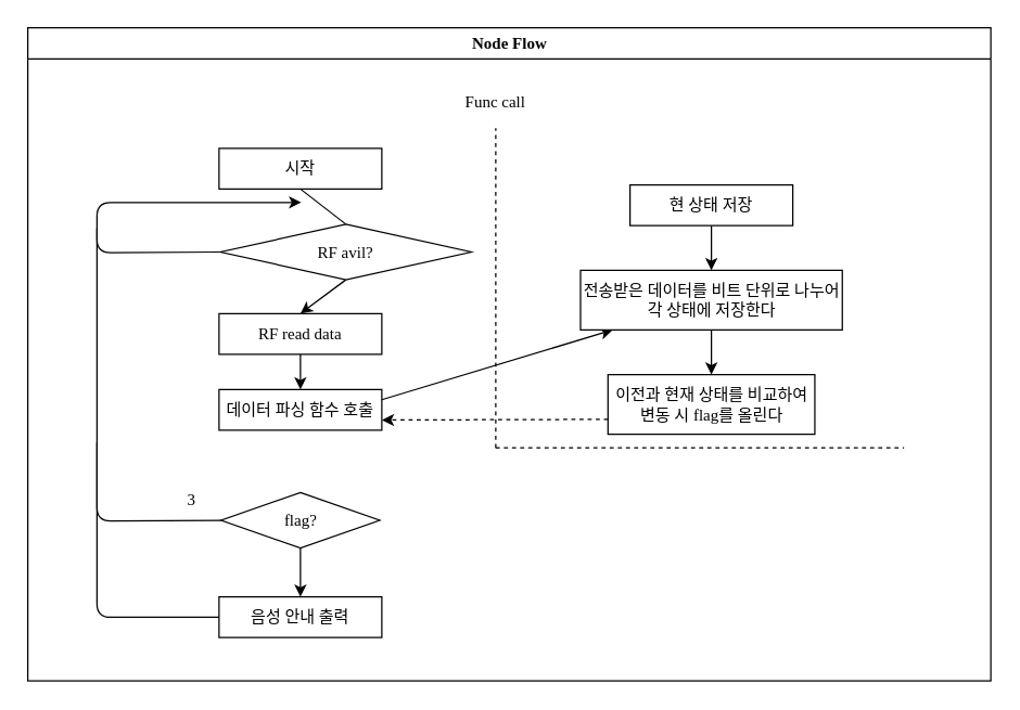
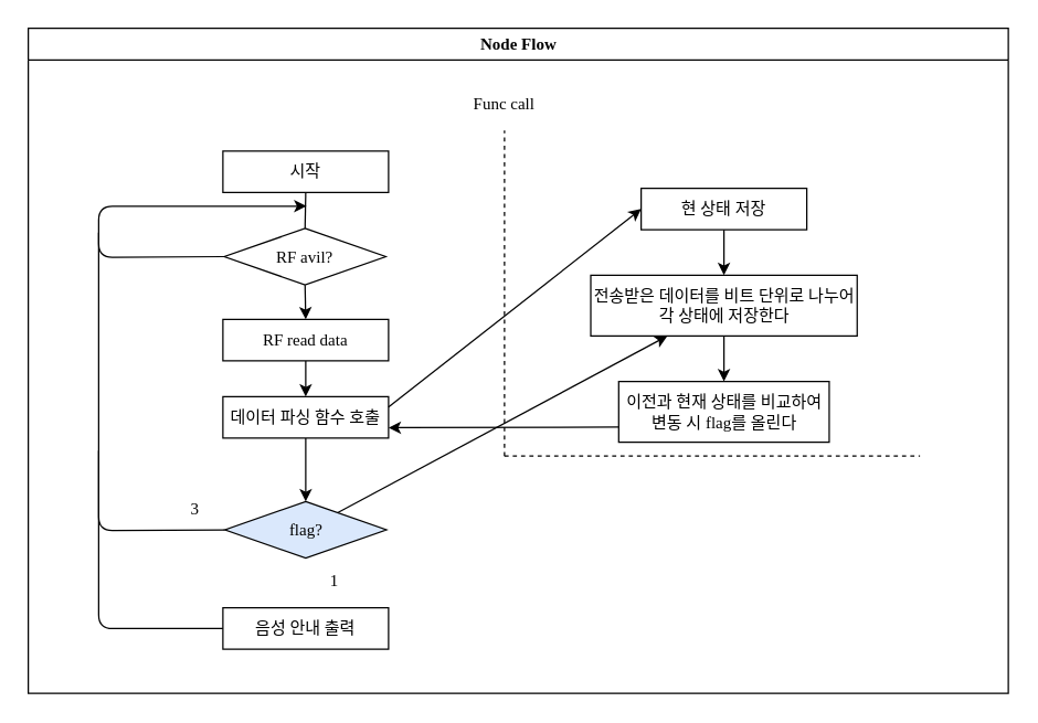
  <mxCell id="0" />
  <mxCell id="1" parent="0" />
  <mxCell id="2" value="Node Flow" style="swimlane;strokeWidth=1;fontSize=12;startSize=23;fontFamily=프리텐다드;html=1;fontSource=https%3A%2F%2Fcdn.jsdelivr.net%2Fgh%2FProject-Noonnu%2Fnoonfonts_2107%401.1%2FPretendard-Regular.woff;" vertex="1" parent="1"><mxGeometry x="20" y="20" width="710" height="482" as="geometry"><mxRectangle x="59" y="70" width="84" height="23" as="alternateBounds" /></mxGeometry></mxCell>
  <mxCell id="3" style="edgeStyle=none;html=1;exitX=0.5;exitY=1;exitDx=0;exitDy=0;entryX=0.5;entryY=0;entryDx=0;entryDy=0;fontFamily=프리텐다드;fontSource=https%3A%2F%2Fcdn.jsdelivr.net%2Fgh%2FProject-Noonnu%2Fnoonfonts_2107%401.1%2FPretendard-Regular.woff;endArrow=none;" edge="1" parent="2" source="4" target="6"><mxGeometry relative="1" as="geometry" /></mxCell>
  <mxCell id="4" value="시작" style="rounded=0;whiteSpace=wrap;html=1;fontFamily=프리텐다드;fontSource=https%3A%2F%2Fcdn.jsdelivr.net%2Fgh%2FProject-Noonnu%2Fnoonfonts_2107%401.1%2FPretendard-Regular.woff;" vertex="1" parent="2"><mxGeometry x="141" y="89" width="120" height="30" as="geometry" /></mxCell>
  <mxCell id="5" style="edgeStyle=none;html=1;exitX=0.5;exitY=1;exitDx=0;exitDy=0;entryX=0.5;entryY=0;entryDx=0;entryDy=0;fontFamily=프리텐다드;fontSource=https%3A%2F%2Fcdn.jsdelivr.net%2Fgh%2FProject-Noonnu%2Fnoonfonts_2107%401.1%2FPretendard-Regular.woff;" edge="1" parent="2" source="6" target="8"><mxGeometry relative="1" as="geometry" /></mxCell>
- <mxCell id="6" value="RF avil?" style="rhombus;whiteSpace=wrap;html=1;fontFamily=프리텐다드;fontSource=https%3A%2F%2Fcdn.jsdelivr.net%2Fgh%2FProject-Noonnu%2Fnoonfonts_2107%401.1%2FPretendard-Regular.woff;" vertex="1" parent="2"><mxGeometry x="142" y="145" width="185" height="41" as="geometry" /></mxCell>
+ <mxCell id="6" value="RF avil?" style="rhombus;whiteSpace=wrap;html=1;fontFamily=프리텐다드;fontSource=https%3A%2F%2Fcdn.jsdelivr.net%2Fgh%2FProject-Noonnu%2Fnoonfonts_2107%401.1%2FPretendard-Regular.woff;" vertex="1" parent="2"><mxGeometry x="142" y="145" width="117" height="41" as="geometry" /></mxCell>
  <mxCell id="7" value="" style="edgeStyle=none;html=1;fontFamily=프리텐다드;fontSource=https%3A%2F%2Fcdn.jsdelivr.net%2Fgh%2FProject-Noonnu%2Fnoonfonts_2107%401.1%2FPretendard-Regular.woff;" edge="1" parent="2" source="8" target="10"><mxGeometry relative="1" as="geometry" /></mxCell>
  <mxCell id="8" value="RF read data" style="rounded=0;whiteSpace=wrap;html=1;fontFamily=프리텐다드;fontSource=https%3A%2F%2Fcdn.jsdelivr.net%2Fgh%2FProject-Noonnu%2Fnoonfonts_2107%401.1%2FPretendard-Regular.woff;" vertex="1" parent="2"><mxGeometry x="141" y="211" width="120" height="30" as="geometry" /></mxCell>
+ <mxCell id="9" value="" style="edgeStyle=none;html=1;fontFamily=프리텐다드;fontSource=https%3A%2F%2Fcdn.jsdelivr.net%2Fgh%2FProject-Noonnu%2Fnoonfonts_2107%401.1%2FPretendard-Regular.woff;" edge="1" parent="2" source="10" target="19"><mxGeometry relative="1" as="geometry" /></mxCell>
  <mxCell id="10" value="데이터 파싱 함수 호출" style="rounded=0;whiteSpace=wrap;html=1;fontFamily=프리텐다드;fontSource=https%3A%2F%2Fcdn.jsdelivr.net%2Fgh%2FProject-Noonnu%2Fnoonfonts_2107%401.1%2FPretendard-Regular.woff;" vertex="1" parent="2"><mxGeometry x="141" y="267" width="120" height="30" as="geometry" /></mxCell>
  <mxCell id="11" style="edgeStyle=none;html=1;exitX=0.5;exitY=1;exitDx=0;exitDy=0;entryX=0.5;entryY=0;entryDx=0;entryDy=0;fontFamily=프리텐다드;fontSource=https%3A%2F%2Fcdn.jsdelivr.net%2Fgh%2FProject-Noonnu%2Fnoonfonts_2107%401.1%2FPretendard-Regular.woff;" edge="1" parent="2" source="12" target="15"><mxGeometry relative="1" as="geometry" /></mxCell>
  <mxCell id="12" value="현 상태 저장" style="rounded=0;whiteSpace=wrap;html=1;fontFamily=프리텐다드;fontSource=https%3A%2F%2Fcdn.jsdelivr.net%2Fgh%2FProject-Noonnu%2Fnoonfonts_2107%401.1%2FPretendard-Regular.woff;" vertex="1" parent="2"><mxGeometry x="444" y="116" width="120" height="30" as="geometry" /></mxCell>
- <mxCell id="13" value="" style="endArrow=classic;html=1;exitX=1;exitY=0.25;exitDx=0;exitDy=0;fontFamily=프리텐다드;fontSource=https%3A%2F%2Fcdn.jsdelivr.net%2Fgh%2FProject-Noonnu%2Fnoonfonts_2107%401.1%2FPretendard-Regular.woff;" edge="1" parent="2" source="10" target="15"><mxGeometry width="50" height="50" relative="1" as="geometry"><mxPoint x="347" y="194" as="sourcePoint" /><mxPoint x="397" y="144" as="targetPoint" /></mxGeometry></mxCell>
+ <mxCell id="13" value="" style="endArrow=classic;html=1;exitX=1;exitY=0.25;exitDx=0;exitDy=0;entryX=0;entryY=0.5;entryDx=0;entryDy=0;fontFamily=프리텐다드;fontSource=https%3A%2F%2Fcdn.jsdelivr.net%2Fgh%2FProject-Noonnu%2Fnoonfonts_2107%401.1%2FPretendard-Regular.woff;" edge="1" parent="2" source="10" target="12"><mxGeometry width="50" height="50" relative="1" as="geometry"><mxPoint x="347" y="194" as="sourcePoint" /><mxPoint x="397" y="144" as="targetPoint" /></mxGeometry></mxCell>
  <mxCell id="14" value="" style="edgeStyle=none;html=1;fontFamily=프리텐다드;fontSource=https%3A%2F%2Fcdn.jsdelivr.net%2Fgh%2FProject-Noonnu%2Fnoonfonts_2107%401.1%2FPretendard-Regular.woff;" edge="1" parent="2" source="15" target="17"><mxGeometry relative="1" as="geometry" /></mxCell>
  <mxCell id="15" value="전송받은 데이터를 비트 단위로 나누어&lt;br&gt;각 상태에 저장한다" style="rounded=0;whiteSpace=wrap;html=1;fontFamily=프리텐다드;fontSource=https%3A%2F%2Fcdn.jsdelivr.net%2Fgh%2FProject-Noonnu%2Fnoonfonts_2107%401.1%2FPretendard-Regular.woff;" vertex="1" parent="2"><mxGeometry x="407.5" y="179" width="193" height="44" as="geometry" /></mxCell>
- <mxCell id="16" style="edgeStyle=none;html=1;exitX=0;exitY=0.75;exitDx=0;exitDy=0;entryX=1;entryY=0.75;entryDx=0;entryDy=0;fontFamily=프리텐다드;fontSource=https%3A%2F%2Fcdn.jsdelivr.net%2Fgh%2FProject-Noonnu%2Fnoonfonts_2107%401.1%2FPretendard-Regular.woff;dashed=1;" edge="1" parent="2" source="17" target="10"><mxGeometry relative="1" as="geometry" /></mxCell>
+ <mxCell id="16" style="edgeStyle=none;html=1;exitX=0;exitY=0.75;exitDx=0;exitDy=0;entryX=1;entryY=0.75;entryDx=0;entryDy=0;fontFamily=프리텐다드;fontSource=https%3A%2F%2Fcdn.jsdelivr.net%2Fgh%2FProject-Noonnu%2Fnoonfonts_2107%401.1%2FPretendard-Regular.woff;" edge="1" parent="2" source="17" target="10"><mxGeometry relative="1" as="geometry" /></mxCell>
  <mxCell id="17" value="이전과 현재 상태를 비교하여&lt;br&gt;변동 시 flag를 올린다" style="rounded=0;whiteSpace=wrap;html=1;fontFamily=프리텐다드;fontSource=https%3A%2F%2Fcdn.jsdelivr.net%2Fgh%2FProject-Noonnu%2Fnoonfonts_2107%401.1%2FPretendard-Regular.woff;" vertex="1" parent="2"><mxGeometry x="427.75" y="256" width="152.5" height="44" as="geometry" /></mxCell>
- <mxCell id="18" value="" style="edgeStyle=none;html=1;fontFamily=프리텐다드;fontSource=https%3A%2F%2Fcdn.jsdelivr.net%2Fgh%2FProject-Noonnu%2Fnoonfonts_2107%401.1%2FPretendard-Regular.woff;" edge="1" parent="2" source="19" target="22"><mxGeometry relative="1" as="geometry" /></mxCell>
- <mxCell id="19" value="flag?" style="rhombus;whiteSpace=wrap;html=1;fontFamily=프리텐다드;fontSource=https%3A%2F%2Fcdn.jsdelivr.net%2Fgh%2FProject-Noonnu%2Fnoonfonts_2107%401.1%2FPretendard-Regular.woff;" vertex="1" parent="2"><mxGeometry x="142.5" y="343" width="117" height="41" as="geometry" /></mxCell>
+ <mxCell id="18" value="" style="edgeStyle=none;html=1;fontFamily=프리텐다드;fontSource=https%3A%2F%2Fcdn.jsdelivr.net%2Fgh%2FProject-Noonnu%2Fnoonfonts_2107%401.1%2FPretendard-Regular.woff;" edge="1" parent="2" source="19" target="15"><mxGeometry relative="1" as="geometry" /></mxCell>
+ <mxCell id="19" value="flag?" style="rhombus;whiteSpace=wrap;html=1;fontFamily=프리텐다드;fontSource=https%3A%2F%2Fcdn.jsdelivr.net%2Fgh%2FProject-Noonnu%2Fnoonfonts_2107%401.1%2FPretendard-Regular.woff;fillColor=#dae8fc;" vertex="1" parent="2"><mxGeometry x="142.5" y="343" width="117" height="41" as="geometry" /></mxCell>
  <mxCell id="20" value="Func call" style="text;html=1;strokeColor=none;fillColor=none;align=center;verticalAlign=middle;whiteSpace=wrap;rounded=0;fontFamily=프리텐다드;fontSource=https%3A%2F%2Fcdn.jsdelivr.net%2Fgh%2FProject-Noonnu%2Fnoonfonts_2107%401.1%2FPretendard-Regular.woff;" vertex="1" parent="2"><mxGeometry x="315" y="40" width="60" height="30" as="geometry" /></mxCell>
  <mxCell id="21" value="" style="endArrow=none;dashed=1;html=1;fontFamily=프리텐다드;fontSource=https%3A%2F%2Fcdn.jsdelivr.net%2Fgh%2FProject-Noonnu%2Fnoonfonts_2107%401.1%2FPretendard-Regular.woff;" edge="1" parent="2"><mxGeometry width="50" height="50" relative="1" as="geometry"><mxPoint x="345" y="310" as="sourcePoint" /><mxPoint x="646" y="310" as="targetPoint" /></mxGeometry></mxCell>
  <mxCell id="22" value="음성 안내 출력" style="rounded=0;whiteSpace=wrap;html=1;fontFamily=프리텐다드;fontSource=https%3A%2F%2Fcdn.jsdelivr.net%2Fgh%2FProject-Noonnu%2Fnoonfonts_2107%401.1%2FPretendard-Regular.woff;" vertex="1" parent="2"><mxGeometry x="141" y="420" width="120" height="30" as="geometry" /></mxCell>
  <mxCell id="23" value="" style="endArrow=none;html=1;entryX=0;entryY=0.5;entryDx=0;entryDy=0;fontFamily=프리텐다드;fontSource=https%3A%2F%2Fcdn.jsdelivr.net%2Fgh%2FProject-Noonnu%2Fnoonfonts_2107%401.1%2FPretendard-Regular.woff;" edge="1" parent="2" target="22"><mxGeometry width="50" height="50" relative="1" as="geometry"><mxPoint x="51" y="148" as="sourcePoint" /><mxPoint x="125" y="438" as="targetPoint" /><Array as="points"><mxPoint x="51" y="435" /></Array></mxGeometry></mxCell>
+ <mxCell id="24" value="1" style="text;html=1;strokeColor=none;fillColor=none;align=center;verticalAlign=middle;whiteSpace=wrap;rounded=0;fontFamily=프리텐다드;fontSource=https%3A%2F%2Fcdn.jsdelivr.net%2Fgh%2FProject-Noonnu%2Fnoonfonts_2107%401.1%2FPretendard-Regular.woff;" vertex="1" parent="2"><mxGeometry x="192" y="386" width="60" height="30" as="geometry" /></mxCell>
  <mxCell id="25" value="3" style="text;html=1;strokeColor=none;fillColor=none;align=center;verticalAlign=middle;whiteSpace=wrap;rounded=0;fontFamily=프리텐다드;fontSource=https%3A%2F%2Fcdn.jsdelivr.net%2Fgh%2FProject-Noonnu%2Fnoonfonts_2107%401.1%2FPretendard-Regular.woff;" vertex="1" parent="2"><mxGeometry x="91" y="334" width="60" height="30" as="geometry" /></mxCell>
  <mxCell id="26" style="edgeStyle=none;html=1;exitX=0;exitY=0.5;exitDx=0;exitDy=0;fontFamily=프리텐다드;fontSource=https%3A%2F%2Fcdn.jsdelivr.net%2Fgh%2FProject-Noonnu%2Fnoonfonts_2107%401.1%2FPretendard-Regular.woff;" edge="1" parent="1" source="6"><mxGeometry relative="1" as="geometry"><mxPoint x="221.571" y="148.914" as="targetPoint" /><Array as="points"><mxPoint x="71" y="186" /><mxPoint x="71" y="149" /></Array></mxGeometry></mxCell>
  <mxCell id="27" value="" style="endArrow=none;dashed=1;html=1;fontFamily=프리텐다드;fontSource=https%3A%2F%2Fcdn.jsdelivr.net%2Fgh%2FProject-Noonnu%2Fnoonfonts_2107%401.1%2FPretendard-Regular.woff;" edge="1" parent="1"><mxGeometry width="50" height="50" relative="1" as="geometry"><mxPoint x="365" y="330" as="sourcePoint" /><mxPoint x="365" y="94" as="targetPoint" /></mxGeometry></mxCell>
  <mxCell id="28" value="" style="endArrow=none;html=1;exitX=0;exitY=0.5;exitDx=0;exitDy=0;fontFamily=프리텐다드;fontSource=https%3A%2F%2Fcdn.jsdelivr.net%2Fgh%2FProject-Noonnu%2Fnoonfonts_2107%401.1%2FPretendard-Regular.woff;" edge="1" parent="1" source="19"><mxGeometry width="50" height="50" relative="1" as="geometry"><mxPoint x="217" y="356" as="sourcePoint" /><mxPoint x="71" y="326" as="targetPoint" /><Array as="points"><mxPoint x="71" y="384" /></Array></mxGeometry></mxCell>
